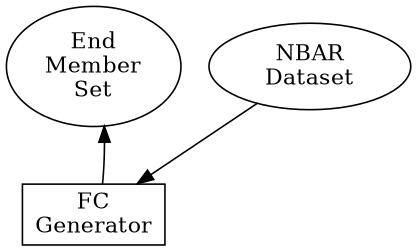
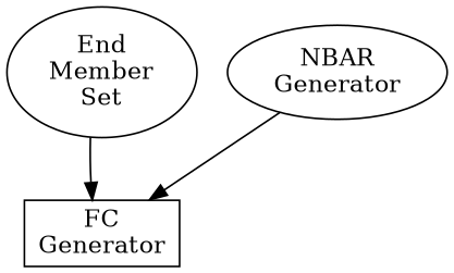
  digraph {
    n1 [label="End\nMember\nSet"]
    n2 [label="FC\nGenerator" shape=box]
-   n3 [label="NBAR\nDataset"]
-   n2 -> n1
+   n3 [label="NBAR\nGenerator"]
+   n1 -> n2
    n3 -> n2
  }
